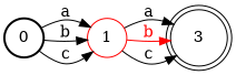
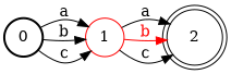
  digraph {
    nodesep=0.25
    rankdir=LR
    ranksep=0.4
    node [fixedsize=true fontsize=14 penwidth=1.0 shape=circle]
    edge [fontsize=14]
    n1 [height=0.5 label=0 penwidth=2.0]
    n2 [color=red height=0.5 label=1]
-   n3 [height=0.5 label=3 shape=doublecircle]
+   n3 [height=0.5 label=2 shape=doublecircle]
    n1 -> n2 [label=a]
    n1 -> n2 [label=b]
    n1 -> n2 [label=c]
    n2 -> n3 [label=a]
    n2 -> n3 [color=red fontcolor=red label=b]
    n2 -> n3 [label=c]
  }
